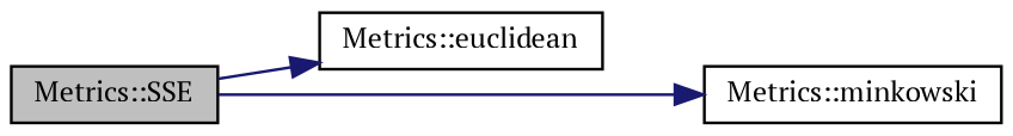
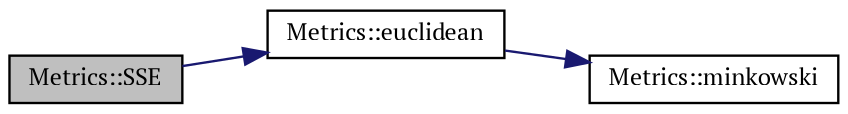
  digraph {
    fontname="PT Serif"
    rankdir=LR
    node [color=black fontname="PT Serif" fontsize=10 shape=record]
    edge [color=midnightblue fontname="PT Serif" fontsize=10 labelfontname=Helvetica labelfontsize=10 style=solid]
    n1 [fillcolor=grey75 fontcolor=black height=0.2 label="Metrics::SSE" style=filled width=0.4]
    n2 [height=0.2 label="Metrics::euclidean" width=0.4]
    n3 [height=0.2 label="Metrics::minkowski" width=0.4]
    n1 -> n2
-   n1 -> n3
+   n2 -> n3
  }
